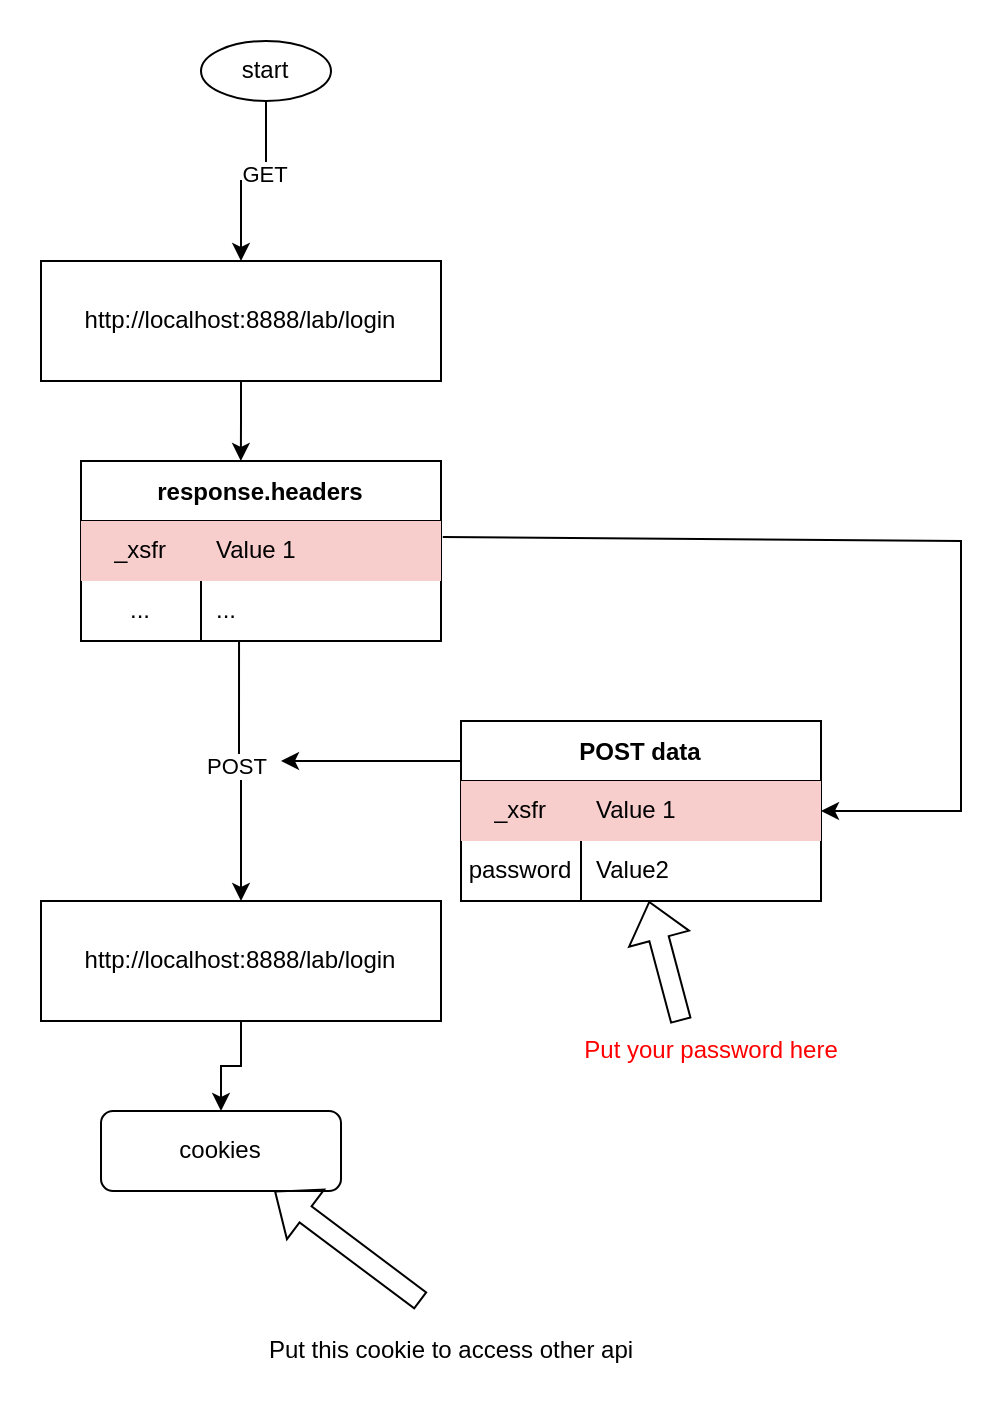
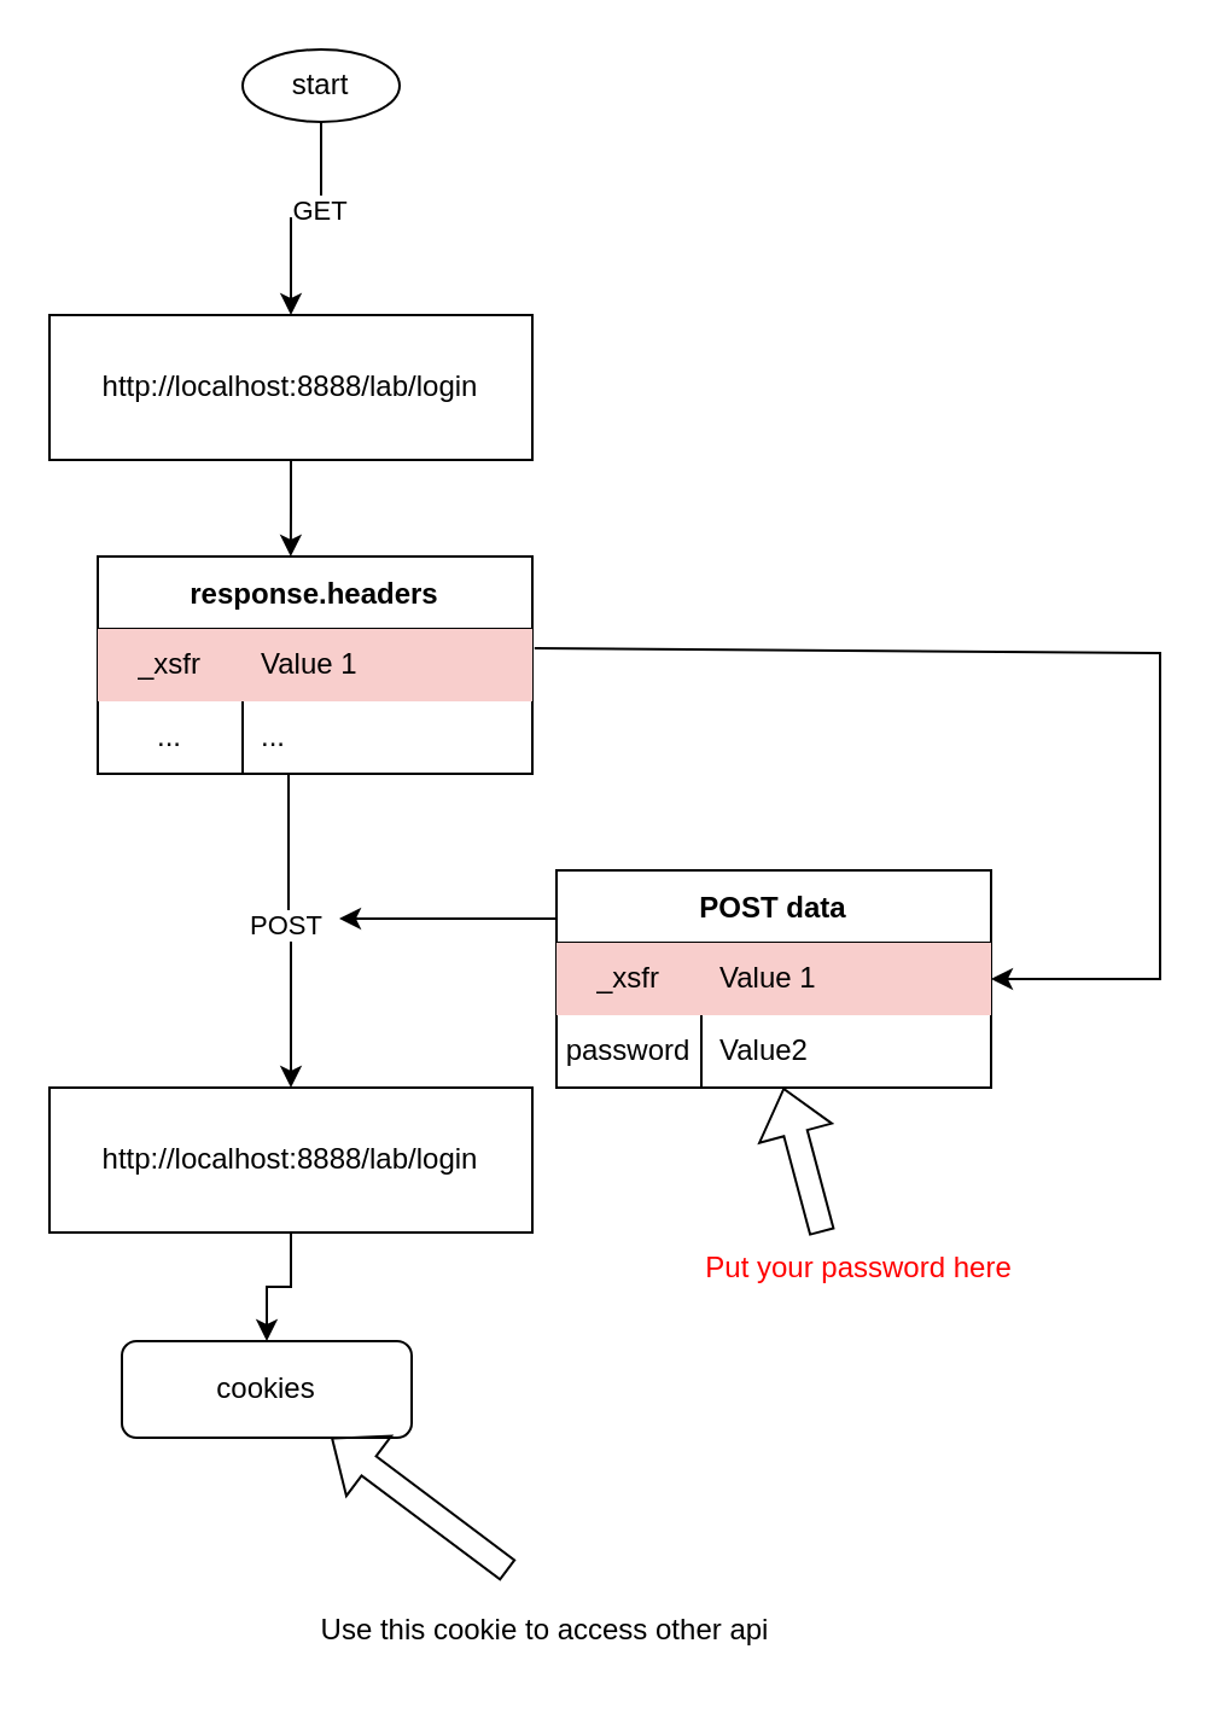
  <mxCell id="0" />
  <mxCell id="1" parent="0" />
  <mxCell id="2" value="" style="edgeStyle=orthogonalEdgeStyle;rounded=0;orthogonalLoop=1;jettySize=auto;html=1;entryX=0.444;entryY=0;entryDx=0;entryDy=0;entryPerimeter=0;" edge="1" parent="1" source="3" target="19"><mxGeometry relative="1" as="geometry"><mxPoint x="120" y="230" as="targetPoint" /></mxGeometry></mxCell>
  <mxCell id="3" value="http://localhost:8888/lab/login" style="rounded=0;whiteSpace=wrap;html=1;" vertex="1" parent="1"><mxGeometry x="20" y="130" width="200" height="60" as="geometry" /></mxCell>
  <mxCell id="4" value="" style="edgeStyle=orthogonalEdgeStyle;rounded=0;orthogonalLoop=1;jettySize=auto;html=1;fontColor=#FF0000;" edge="1" parent="1" source="5" target="29"><mxGeometry relative="1" as="geometry" /></mxCell>
  <mxCell id="5" value="http://localhost:8888/lab/login" style="rounded=0;whiteSpace=wrap;html=1;" vertex="1" parent="1"><mxGeometry x="20" y="450" width="200" height="60" as="geometry" /></mxCell>
  <mxCell id="6" value="" style="edgeStyle=orthogonalEdgeStyle;rounded=0;orthogonalLoop=1;jettySize=auto;html=1;" edge="1" parent="1" source="8" target="3"><mxGeometry relative="1" as="geometry" /></mxCell>
  <mxCell id="7" value="GET" style="edgeLabel;html=1;align=center;verticalAlign=middle;resizable=0;points=[];" vertex="1" connectable="0" parent="6"><mxGeometry x="-0.229" y="-1" relative="1" as="geometry"><mxPoint as="offset" /></mxGeometry></mxCell>
  <mxCell id="8" value="start" style="ellipse;whiteSpace=wrap;html=1;aspect=fixed;" vertex="1" parent="1"><mxGeometry x="100" y="20" width="65" height="30" as="geometry" /></mxCell>
  <mxCell id="9" value="" style="edgeStyle=orthogonalEdgeStyle;rounded=0;orthogonalLoop=1;jettySize=auto;html=1;exitX=0.439;exitY=1;exitDx=0;exitDy=0;exitPerimeter=0;" edge="1" parent="1" source="23" target="5"><mxGeometry relative="1" as="geometry"><mxPoint x="120" y="320" as="sourcePoint" /></mxGeometry></mxCell>
  <mxCell id="10" value="POST" style="edgeLabel;html=1;align=center;verticalAlign=middle;resizable=0;points=[];" vertex="1" connectable="0" parent="9"><mxGeometry x="-0.04" y="-2" relative="1" as="geometry"><mxPoint as="offset" /></mxGeometry></mxCell>
  <mxCell id="11" value="POST data" style="shape=table;startSize=30;container=1;collapsible=0;childLayout=tableLayout;fixedRows=1;rowLines=0;fontStyle=1;" vertex="1" parent="1"><mxGeometry x="230" y="360" width="180" height="90" as="geometry" /></mxCell>
  <mxCell id="12" value="" style="shape=tableRow;horizontal=0;startSize=0;swimlaneHead=0;swimlaneBody=0;top=0;left=0;bottom=0;right=0;collapsible=0;dropTarget=0;fillColor=none;points=[[0,0.5],[1,0.5]];portConstraint=eastwest;" vertex="1" parent="11"><mxGeometry y="30" width="180" height="30" as="geometry" /></mxCell>
  <mxCell id="13" value="_xsfr" style="shape=partialRectangle;html=1;whiteSpace=wrap;connectable=0;fillColor=#f8cecc;top=0;left=0;bottom=0;right=0;overflow=hidden;pointerEvents=1;strokeColor=#b85450;" vertex="1" parent="12"><mxGeometry width="60" height="30" as="geometry"><mxRectangle width="60" height="30" as="alternateBounds" /></mxGeometry></mxCell>
  <mxCell id="14" value="Value 1" style="shape=partialRectangle;html=1;whiteSpace=wrap;connectable=0;fillColor=#f8cecc;top=0;left=0;bottom=0;right=0;align=left;spacingLeft=6;overflow=hidden;strokeColor=#b85450;" vertex="1" parent="12"><mxGeometry x="60" width="120" height="30" as="geometry"><mxRectangle width="120" height="30" as="alternateBounds" /></mxGeometry></mxCell>
  <mxCell id="15" value="" style="shape=tableRow;horizontal=0;startSize=0;swimlaneHead=0;swimlaneBody=0;top=0;left=0;bottom=0;right=0;collapsible=0;dropTarget=0;fillColor=none;points=[[0,0.5],[1,0.5]];portConstraint=eastwest;" vertex="1" parent="11"><mxGeometry y="60" width="180" height="30" as="geometry" /></mxCell>
  <mxCell id="16" value="password" style="shape=partialRectangle;html=1;whiteSpace=wrap;connectable=0;fillColor=none;top=0;left=0;bottom=0;right=0;overflow=hidden;" vertex="1" parent="15"><mxGeometry width="60" height="30" as="geometry"><mxRectangle width="60" height="30" as="alternateBounds" /></mxGeometry></mxCell>
  <mxCell id="17" value="Value2" style="shape=partialRectangle;html=1;whiteSpace=wrap;connectable=0;fillColor=none;top=0;left=0;bottom=0;right=0;align=left;spacingLeft=6;overflow=hidden;" vertex="1" parent="15"><mxGeometry x="60" width="120" height="30" as="geometry"><mxRectangle width="120" height="30" as="alternateBounds" /></mxGeometry></mxCell>
  <mxCell id="18" value="" style="endArrow=classic;html=1;rounded=0;" edge="1" parent="1"><mxGeometry width="50" height="50" relative="1" as="geometry"><mxPoint x="230" y="380" as="sourcePoint" /><mxPoint x="140" y="380" as="targetPoint" /></mxGeometry></mxCell>
  <mxCell id="19" value="response.headers" style="shape=table;startSize=30;container=1;collapsible=0;childLayout=tableLayout;fixedRows=1;rowLines=0;fontStyle=1;" vertex="1" parent="1"><mxGeometry x="40" y="230" width="180" height="90" as="geometry" /></mxCell>
  <mxCell id="20" value="" style="shape=tableRow;horizontal=0;startSize=0;swimlaneHead=0;swimlaneBody=0;top=0;left=0;bottom=0;right=0;collapsible=0;dropTarget=0;fillColor=none;points=[[0,0.5],[1,0.5]];portConstraint=eastwest;" vertex="1" parent="19"><mxGeometry y="30" width="180" height="30" as="geometry" /></mxCell>
  <mxCell id="21" value="_xsfr" style="shape=partialRectangle;html=1;whiteSpace=wrap;connectable=0;fillColor=#f8cecc;top=0;left=0;bottom=0;right=0;overflow=hidden;pointerEvents=1;strokeColor=#b85450;" vertex="1" parent="20"><mxGeometry width="60" height="30" as="geometry"><mxRectangle width="60" height="30" as="alternateBounds" /></mxGeometry></mxCell>
  <mxCell id="22" value="Value 1" style="shape=partialRectangle;html=1;whiteSpace=wrap;connectable=0;fillColor=#f8cecc;top=0;left=0;bottom=0;right=0;align=left;spacingLeft=6;overflow=hidden;strokeColor=#b85450;" vertex="1" parent="20"><mxGeometry x="60" width="120" height="30" as="geometry"><mxRectangle width="120" height="30" as="alternateBounds" /></mxGeometry></mxCell>
  <mxCell id="23" value="" style="shape=tableRow;horizontal=0;startSize=0;swimlaneHead=0;swimlaneBody=0;top=0;left=0;bottom=0;right=0;collapsible=0;dropTarget=0;fillColor=none;points=[[0,0.5],[1,0.5]];portConstraint=eastwest;" vertex="1" parent="19"><mxGeometry y="60" width="180" height="30" as="geometry" /></mxCell>
  <mxCell id="24" value="..." style="shape=partialRectangle;html=1;whiteSpace=wrap;connectable=0;fillColor=none;top=0;left=0;bottom=0;right=0;overflow=hidden;" vertex="1" parent="23"><mxGeometry width="60" height="30" as="geometry"><mxRectangle width="60" height="30" as="alternateBounds" /></mxGeometry></mxCell>
  <mxCell id="25" value="..." style="shape=partialRectangle;html=1;whiteSpace=wrap;connectable=0;fillColor=none;top=0;left=0;bottom=0;right=0;align=left;spacingLeft=6;overflow=hidden;" vertex="1" parent="23"><mxGeometry x="60" width="120" height="30" as="geometry"><mxRectangle width="120" height="30" as="alternateBounds" /></mxGeometry></mxCell>
  <mxCell id="26" value="" style="endArrow=classic;html=1;rounded=0;exitX=1.005;exitY=0.268;exitDx=0;exitDy=0;entryX=1;entryY=0.5;entryDx=0;entryDy=0;exitPerimeter=0;" edge="1" parent="1" source="20" target="11"><mxGeometry width="50" height="50" relative="1" as="geometry"><mxPoint x="40" y="450" as="sourcePoint" /><mxPoint x="470" y="440" as="targetPoint" /><Array as="points"><mxPoint x="480" y="270" /><mxPoint x="480" y="405" /></Array></mxGeometry></mxCell>
  <mxCell id="27" value="" style="shape=flexArrow;endArrow=classic;html=1;rounded=0;" edge="1" parent="1" target="15"><mxGeometry width="50" height="50" relative="1" as="geometry"><mxPoint x="340" y="510" as="sourcePoint" /><mxPoint x="320" y="480" as="targetPoint" /></mxGeometry></mxCell>
  <mxCell id="28" value="&lt;font color=&quot;#ff0000&quot;&gt;Put your password here&lt;/font&gt;" style="text;html=1;align=center;verticalAlign=middle;resizable=0;points=[];autosize=1;strokeColor=none;fillColor=none;" vertex="1" parent="1"><mxGeometry x="280" y="510" width="150" height="30" as="geometry" /></mxCell>
  <mxCell id="29" value="&lt;font color=&quot;#000000&quot;&gt;cookies&lt;/font&gt;" style="rounded=1;whiteSpace=wrap;html=1;fontColor=#FF0000;" vertex="1" parent="1"><mxGeometry x="50" y="555" width="120" height="40" as="geometry" /></mxCell>
  <mxCell id="30" value="" style="shape=flexArrow;endArrow=classic;html=1;rounded=0;fontColor=#000000;" edge="1" parent="1" target="29"><mxGeometry width="50" height="50" relative="1" as="geometry"><mxPoint x="210" y="650" as="sourcePoint" /><mxPoint x="130" y="660" as="targetPoint" /></mxGeometry></mxCell>
- <mxCell id="31" value="Put this cookie to access other api" style="text;html=1;align=center;verticalAlign=middle;resizable=0;points=[];autosize=1;strokeColor=none;fillColor=none;fontColor=#000000;" vertex="1" parent="1"><mxGeometry x="120" y="660" width="210" height="30" as="geometry" /></mxCell>
+ <mxCell id="31" value="Use this cookie to access other api" style="text;html=1;align=center;verticalAlign=middle;resizable=0;points=[];autosize=1;strokeColor=none;fillColor=none;fontColor=#000000;" vertex="1" parent="1"><mxGeometry x="120" y="660" width="210" height="30" as="geometry" /></mxCell>
